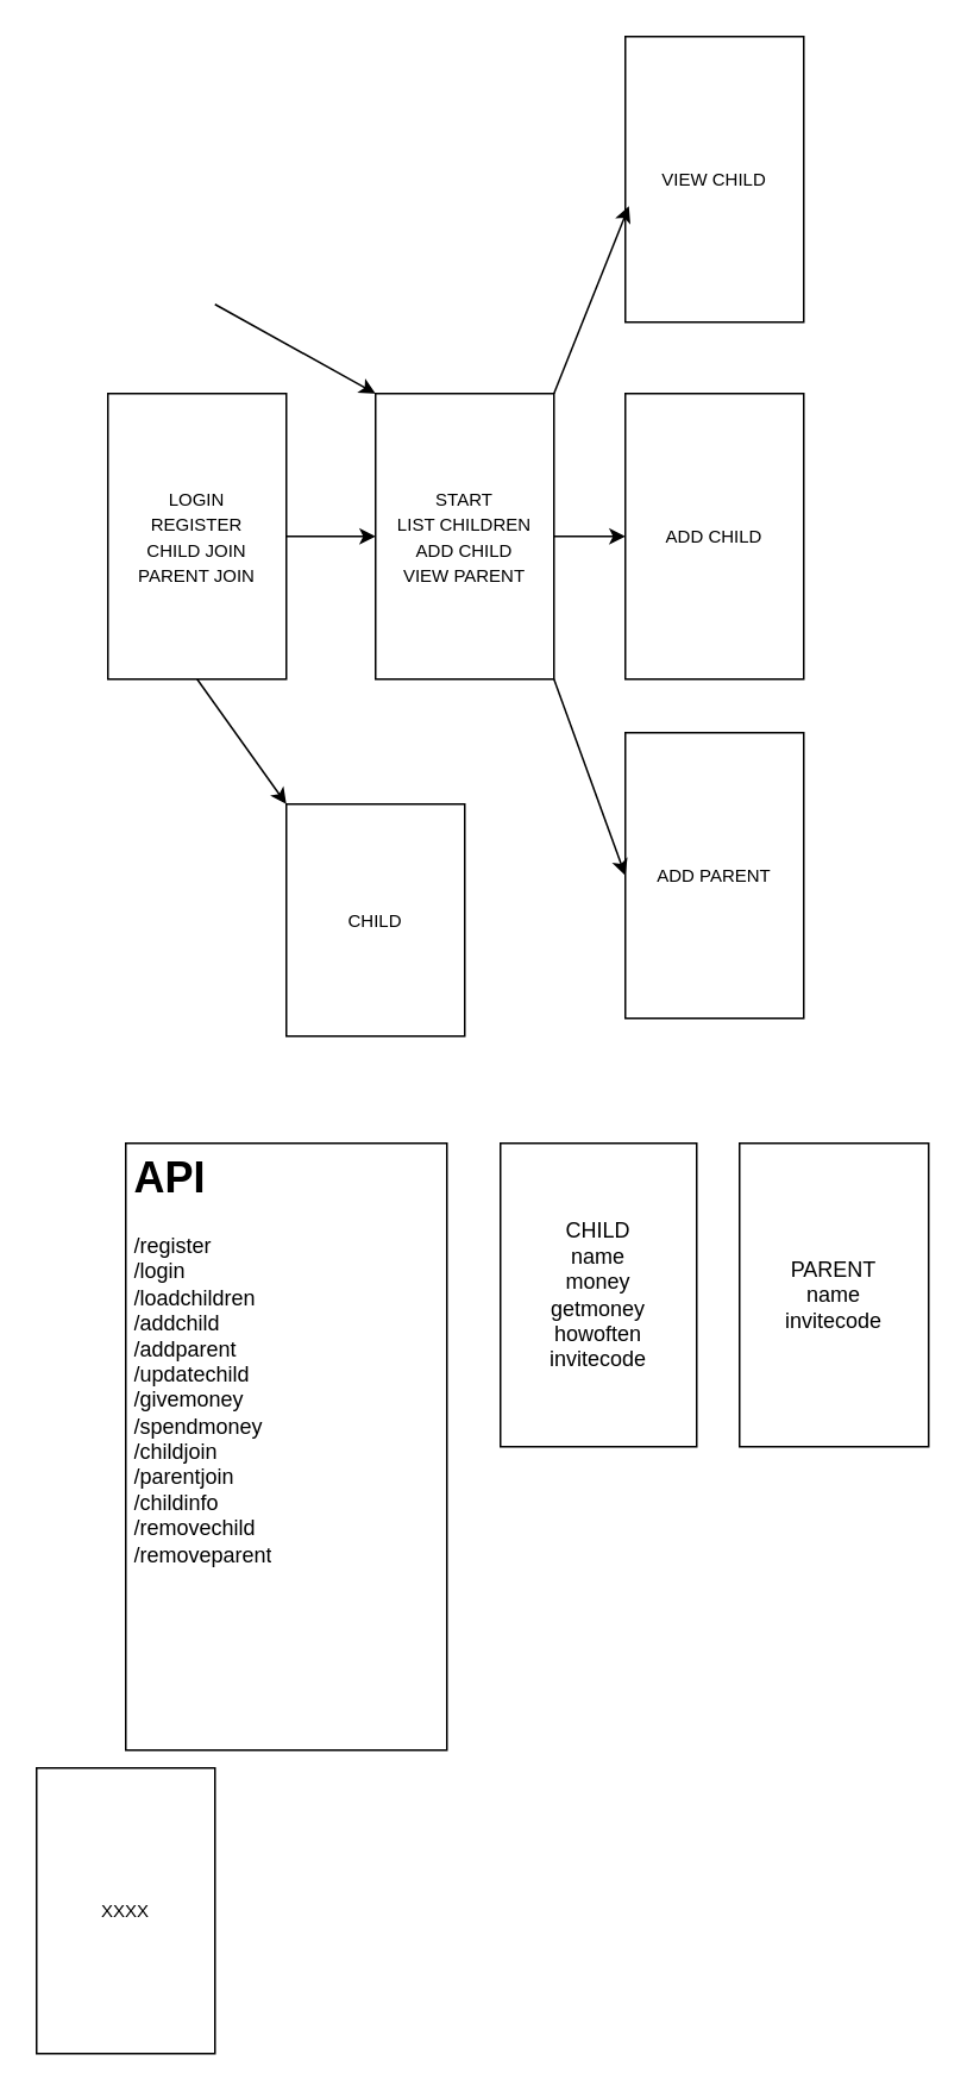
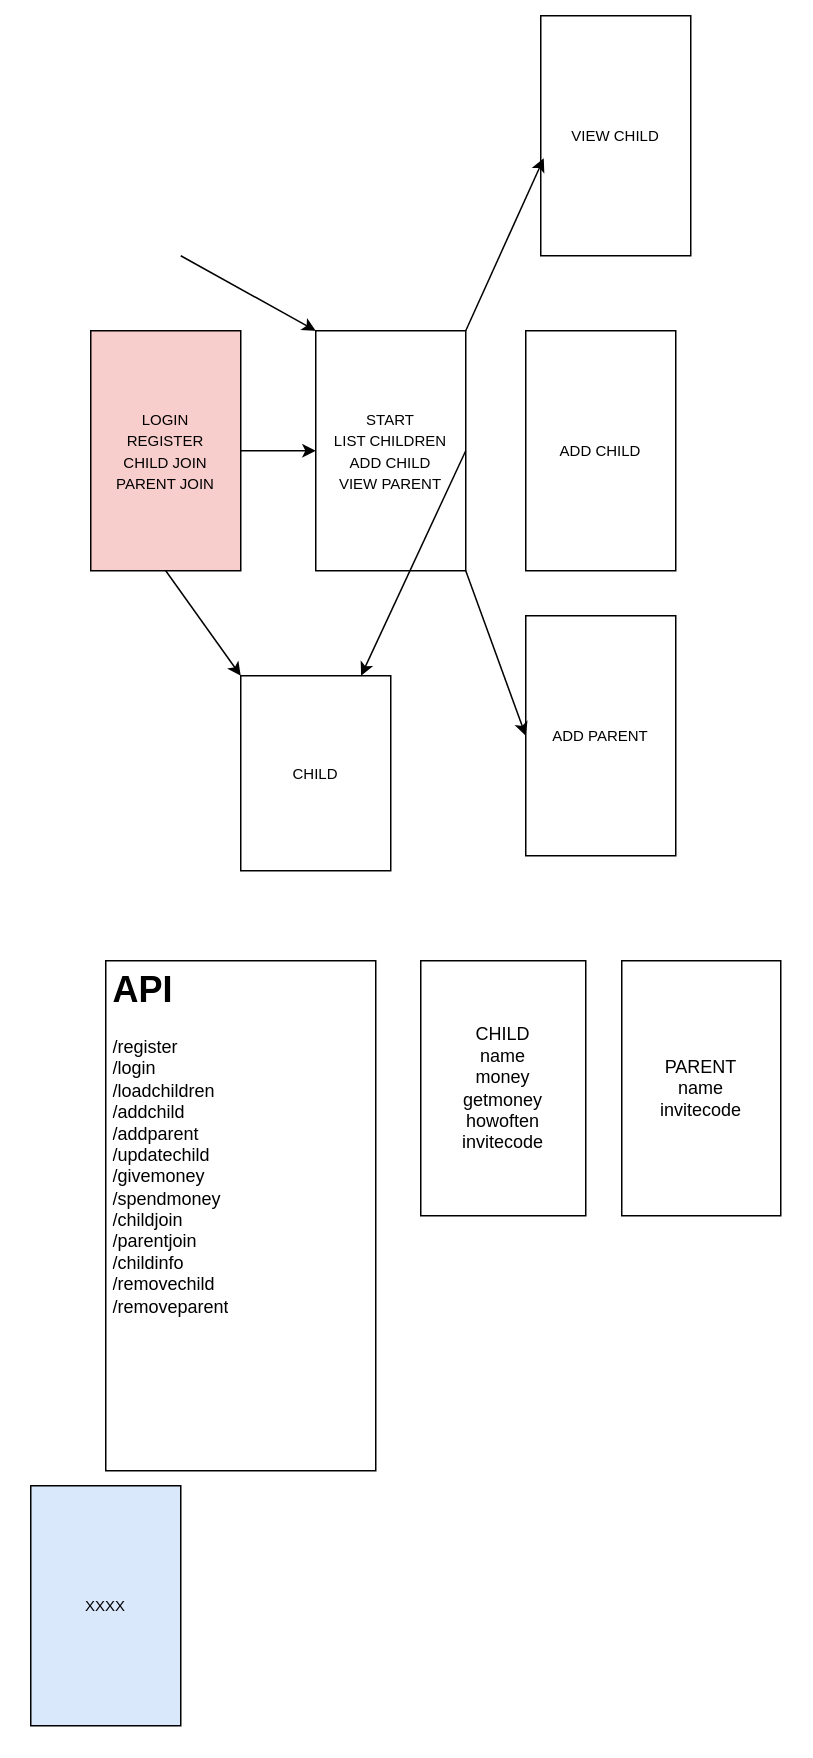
  <mxCell id="0" />
  <mxCell id="1" parent="0" />
- <mxCell id="2" value="&lt;font style=&quot;font-size: 10px;&quot;&gt;LOGIN&lt;br&gt;REGISTER&lt;br&gt;CHILD JOIN&lt;br&gt;PARENT JOIN&lt;br&gt;&lt;/font&gt;" style="rounded=0;whiteSpace=wrap;html=1;" vertex="1" parent="1"><mxGeometry x="60" y="220" width="100" height="160" as="geometry" /></mxCell>
+ <mxCell id="2" value="&lt;font style=&quot;font-size: 10px;&quot;&gt;LOGIN&lt;br&gt;REGISTER&lt;br&gt;CHILD JOIN&lt;br&gt;PARENT JOIN&lt;br&gt;&lt;/font&gt;" style="rounded=0;whiteSpace=wrap;html=1;fillColor=#f8cecc;" vertex="1" parent="1"><mxGeometry x="60" y="220" width="100" height="160" as="geometry" /></mxCell>
  <mxCell id="3" value="&lt;font style=&quot;font-size: 10px;&quot;&gt;START&lt;br&gt;LIST CHILDREN&lt;br&gt;ADD CHILD&lt;br&gt;VIEW PARENT&lt;br&gt;&lt;/font&gt;" style="rounded=0;whiteSpace=wrap;html=1;" vertex="1" parent="1"><mxGeometry x="210" y="220" width="100" height="160" as="geometry" /></mxCell>
- <mxCell id="4" value="&lt;span style=&quot;font-size: 10px;&quot;&gt;XXXX&lt;/span&gt;" style="rounded=0;whiteSpace=wrap;html=1;" vertex="1" parent="1"><mxGeometry x="20" y="990" width="100" height="160" as="geometry" /></mxCell>
+ <mxCell id="4" value="&lt;span style=&quot;font-size: 10px;&quot;&gt;XXXX&lt;/span&gt;" style="rounded=0;whiteSpace=wrap;html=1;fillColor=#dae8fc;" vertex="1" parent="1"><mxGeometry x="20" y="990" width="100" height="160" as="geometry" /></mxCell>
  <mxCell id="5" value="&lt;span style=&quot;font-size: 10px;&quot;&gt;ADD CHILD&lt;/span&gt;" style="rounded=0;whiteSpace=wrap;html=1;" vertex="1" parent="1"><mxGeometry x="350" y="220" width="100" height="160" as="geometry" /></mxCell>
  <mxCell id="6" value="&lt;span style=&quot;font-size: 10px;&quot;&gt;ADD PARENT&lt;/span&gt;" style="rounded=0;whiteSpace=wrap;html=1;" vertex="1" parent="1"><mxGeometry x="350" y="410" width="100" height="160" as="geometry" /></mxCell>
- <mxCell id="7" value="&lt;span style=&quot;font-size: 10px;&quot;&gt;VIEW CHILD&lt;/span&gt;" style="rounded=0;whiteSpace=wrap;html=1;" vertex="1" parent="1"><mxGeometry x="350" y="20" width="100" height="160" as="geometry" /></mxCell>
+ <mxCell id="7" value="&lt;span style=&quot;font-size: 10px;&quot;&gt;VIEW CHILD&lt;/span&gt;" style="rounded=0;whiteSpace=wrap;html=1;" vertex="1" parent="1"><mxGeometry x="360" y="10" width="100" height="160" as="geometry" /></mxCell>
  <mxCell id="8" value="" style="endArrow=classic;html=1;rounded=0;exitX=1;exitY=0.5;exitDx=0;exitDy=0;entryX=0;entryY=0.5;entryDx=0;entryDy=0;" edge="1" parent="1" source="2" target="3"><mxGeometry width="50" height="50" relative="1" as="geometry"><mxPoint x="300" y="300" as="sourcePoint" /><mxPoint x="350" y="250" as="targetPoint" /></mxGeometry></mxCell>
  <mxCell id="9" value="" style="endArrow=classic;html=1;rounded=0;exitX=1;exitY=0.5;exitDx=0;exitDy=0;entryX=0;entryY=0;entryDx=0;entryDy=0;" edge="1" parent="1" target="3"><mxGeometry width="50" height="50" relative="1" as="geometry"><mxPoint x="120" y="170" as="sourcePoint" /><mxPoint x="170" y="170" as="targetPoint" /></mxGeometry></mxCell>
  <mxCell id="10" value="" style="endArrow=classic;html=1;rounded=0;exitX=1;exitY=0;exitDx=0;exitDy=0;entryX=0.02;entryY=0.594;entryDx=0;entryDy=0;entryPerimeter=0;" edge="1" parent="1" source="3" target="7"><mxGeometry width="50" height="50" relative="1" as="geometry"><mxPoint x="270" y="130" as="sourcePoint" /><mxPoint x="320" y="130" as="targetPoint" /></mxGeometry></mxCell>
- <mxCell id="11" value="" style="endArrow=classic;html=1;rounded=0;exitX=1;exitY=0.5;exitDx=0;exitDy=0;entryX=0;entryY=0.5;entryDx=0;entryDy=0;" edge="1" parent="1" source="3" target="5"><mxGeometry width="50" height="50" relative="1" as="geometry"><mxPoint x="170" y="310" as="sourcePoint" /><mxPoint x="220" y="310" as="targetPoint" /></mxGeometry></mxCell>
+ <mxCell id="11" value="" style="endArrow=classic;html=1;rounded=0;exitX=1;exitY=0.5;exitDx=0;exitDy=0;" edge="1" parent="1" source="3" target="13"><mxGeometry width="50" height="50" relative="1" as="geometry"><mxPoint x="170" y="310" as="sourcePoint" /><mxPoint x="220" y="310" as="targetPoint" /></mxGeometry></mxCell>
  <mxCell id="12" value="" style="endArrow=classic;html=1;rounded=0;exitX=1;exitY=1;exitDx=0;exitDy=0;entryX=0;entryY=0.5;entryDx=0;entryDy=0;" edge="1" parent="1" source="3" target="6"><mxGeometry width="50" height="50" relative="1" as="geometry"><mxPoint x="320" y="310" as="sourcePoint" /><mxPoint x="360" y="310" as="targetPoint" /></mxGeometry></mxCell>
  <mxCell id="13" value="&lt;span style=&quot;font-size: 10px;&quot;&gt;CHILD&lt;/span&gt;" style="rounded=0;whiteSpace=wrap;html=1;" vertex="1" parent="1"><mxGeometry x="160" y="450" width="100" height="130" as="geometry" /></mxCell>
  <mxCell id="14" value="" style="endArrow=classic;html=1;rounded=0;exitX=0.5;exitY=1;exitDx=0;exitDy=0;entryX=0;entryY=0;entryDx=0;entryDy=0;" edge="1" parent="1" source="2" target="13"><mxGeometry width="50" height="50" relative="1" as="geometry"><mxPoint x="170" y="310" as="sourcePoint" /><mxPoint x="220" y="310" as="targetPoint" /></mxGeometry></mxCell>
  <mxCell id="15" value="&lt;h1&gt;API&lt;/h1&gt;&lt;p&gt;/register&lt;br&gt;/login&lt;br&gt;/loadchildren&lt;br&gt;/addchild&lt;br&gt;/addparent&lt;br&gt;/updatechild&lt;br&gt;/givemoney&lt;br&gt;/spendmoney&lt;br&gt;/childjoin&lt;br&gt;/parentjoin&lt;br&gt;/childinfo&lt;br&gt;/removechild&lt;br&gt;/removeparent&lt;/p&gt;&lt;p&gt;&lt;br&gt;&lt;/p&gt;" style="text;html=1;strokeColor=default;fillColor=default;spacing=5;spacingTop=-20;whiteSpace=wrap;overflow=hidden;rounded=0;" vertex="1" parent="1"><mxGeometry x="70" y="640" width="180" height="340" as="geometry" /></mxCell>
  <mxCell id="16" value="CHILD&lt;br&gt;name&lt;br&gt;money&lt;br&gt;getmoney&lt;br&gt;howoften&lt;br&gt;invitecode" style="rounded=0;whiteSpace=wrap;html=1;" vertex="1" parent="1"><mxGeometry x="280" y="640" width="110" height="170" as="geometry" /></mxCell>
  <mxCell id="17" value="PARENT&lt;br&gt;name&lt;br&gt;invitecode" style="rounded=0;whiteSpace=wrap;html=1;" vertex="1" parent="1"><mxGeometry x="414" y="640" width="106" height="170" as="geometry" /></mxCell>
